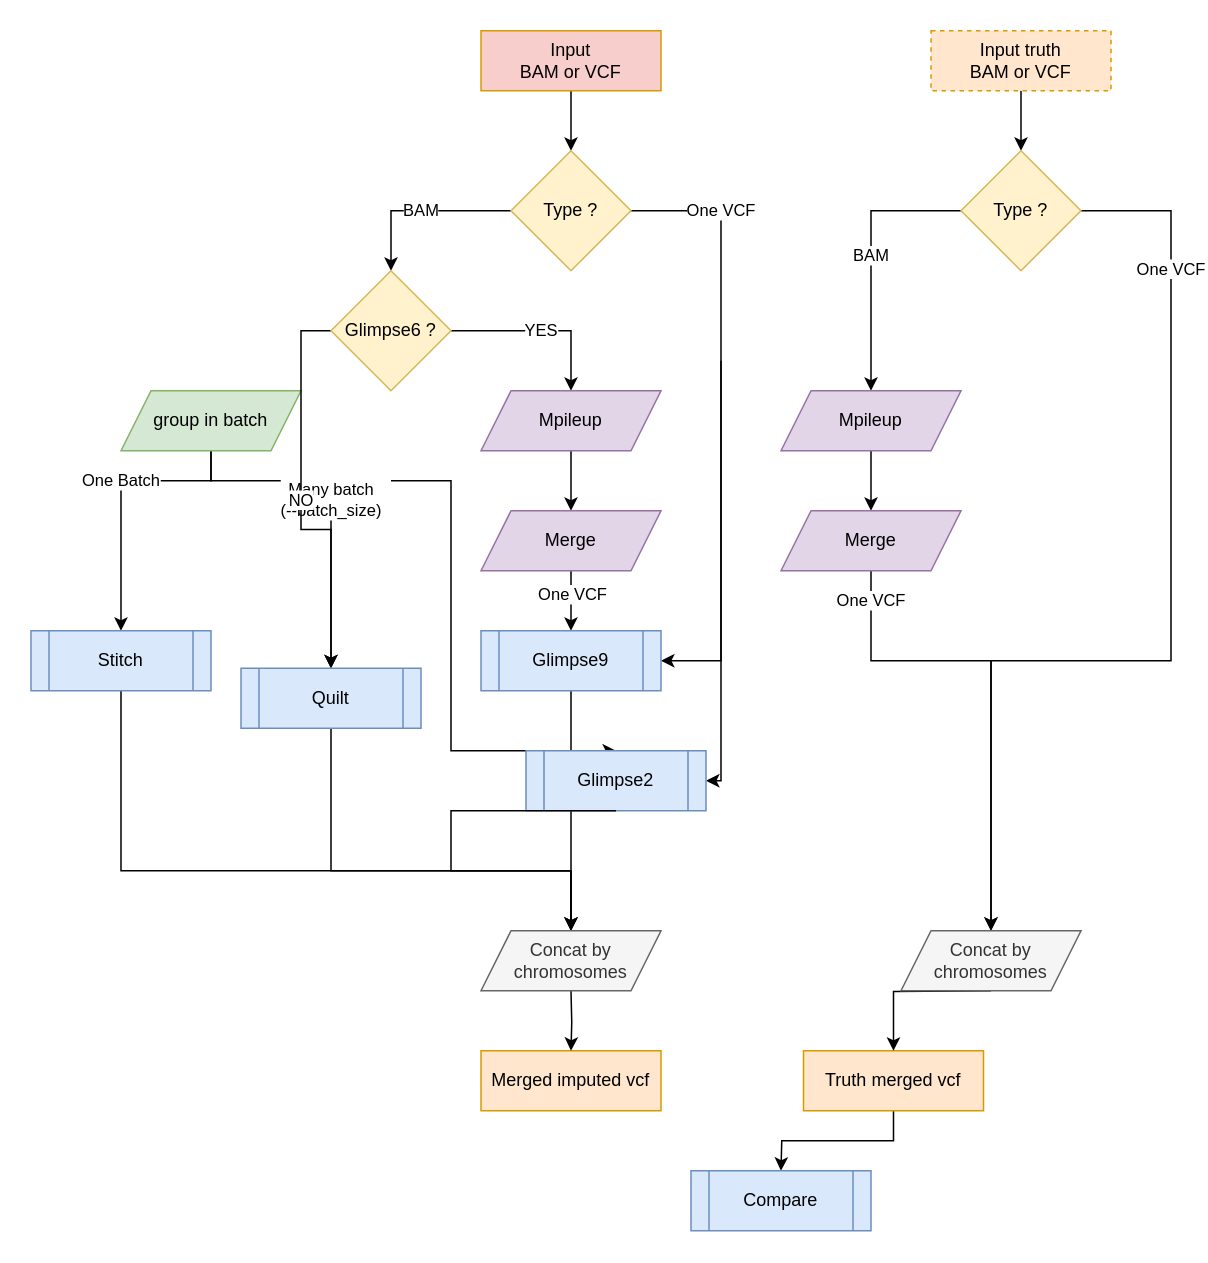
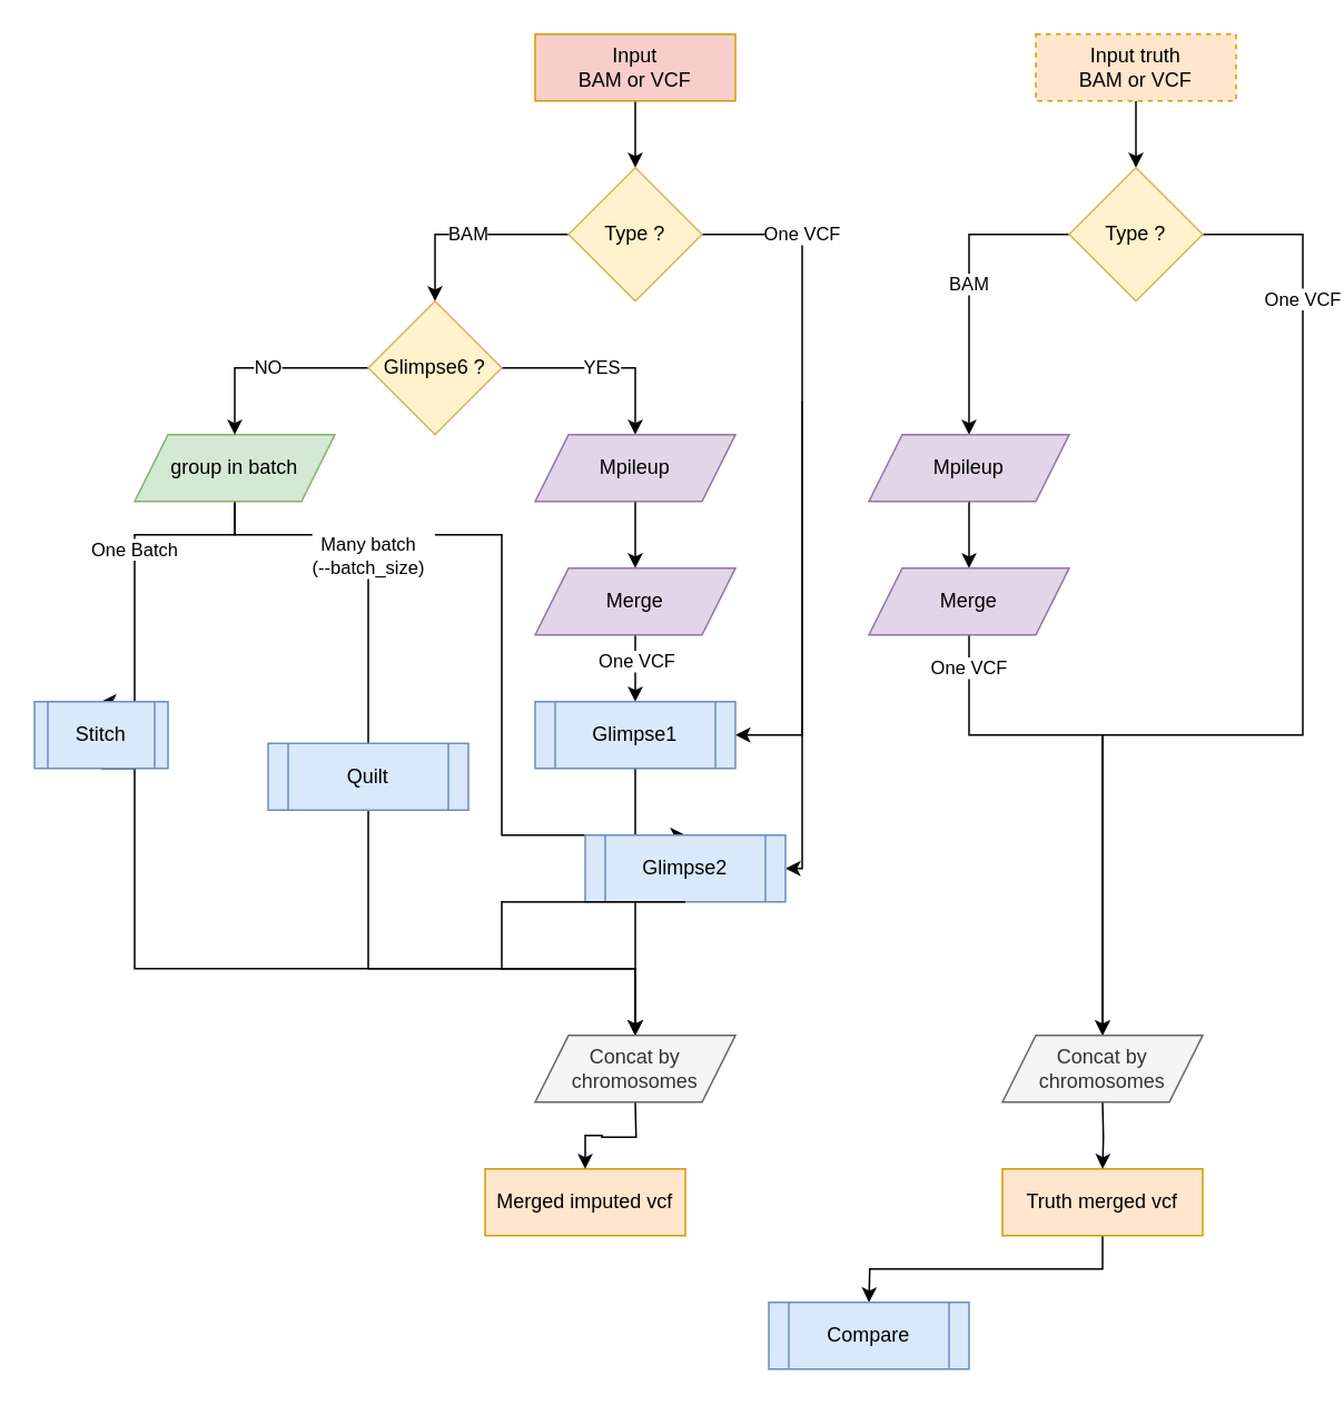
  <mxCell id="0" />
  <mxCell id="1" parent="0" />
  <mxCell id="2" value="" style="edgeStyle=orthogonalEdgeStyle;rounded=0;orthogonalLoop=1;jettySize=auto;html=1;" parent="1" source="3" target="7" edge="1"><mxGeometry relative="1" as="geometry" /></mxCell>
  <mxCell id="3" value="Input&lt;br&gt;BAM or VCF" style="rounded=0;whiteSpace=wrap;html=1;fillColor=#f8cecc;strokeColor=#d79b00;" parent="1" vertex="1"><mxGeometry x="320" y="20" width="120" height="40" as="geometry" /></mxCell>
  <mxCell id="4" value="BAM" style="edgeStyle=orthogonalEdgeStyle;rounded=0;orthogonalLoop=1;jettySize=auto;html=1;exitX=0;exitY=0.5;exitDx=0;exitDy=0;entryX=0.5;entryY=0;entryDx=0;entryDy=0;" parent="1" source="7" target="14" edge="1"><mxGeometry relative="1" as="geometry" /></mxCell>
  <mxCell id="5" value="One VCF" style="edgeStyle=orthogonalEdgeStyle;rounded=0;orthogonalLoop=1;jettySize=auto;html=1;exitX=1;exitY=0.5;exitDx=0;exitDy=0;entryX=1;entryY=0.5;entryDx=0;entryDy=0;" parent="1" source="7" target="21" edge="1"><mxGeometry x="-0.7" relative="1" as="geometry"><Array as="points"><mxPoint x="480" y="140" /><mxPoint x="480" y="440" /></Array><mxPoint as="offset" /></mxGeometry></mxCell>
  <mxCell id="6" style="edgeStyle=orthogonalEdgeStyle;rounded=0;orthogonalLoop=1;jettySize=auto;html=1;entryX=1;entryY=0.5;entryDx=0;entryDy=0;" parent="1" target="26" edge="1"><mxGeometry y="40" relative="1" as="geometry"><mxPoint x="480" y="240" as="sourcePoint" /><Array as="points"><mxPoint x="480" y="520" /></Array><mxPoint as="offset" /></mxGeometry></mxCell>
  <mxCell id="7" value="Type ?" style="rhombus;whiteSpace=wrap;html=1;fillColor=#fff2cc;strokeColor=#d6b656;" parent="1" vertex="1"><mxGeometry x="340" y="100" width="80" height="80" as="geometry" /></mxCell>
  <mxCell id="8" value="One Batch" style="edgeStyle=orthogonalEdgeStyle;rounded=0;orthogonalLoop=1;jettySize=auto;html=1;exitX=0.5;exitY=1;exitDx=0;exitDy=0;entryX=0.5;entryY=0;entryDx=0;entryDy=0;" parent="1" source="11" target="25" edge="1"><mxGeometry x="-0.111" relative="1" as="geometry"><mxPoint x="80" y="340" as="targetPoint" /><Array as="points"><mxPoint x="140" y="320" /><mxPoint x="80" y="320" /></Array><mxPoint as="offset" /></mxGeometry></mxCell>
- <mxCell id="9" value="Many batch&lt;br&gt;(--batch_size)" style="edgeStyle=orthogonalEdgeStyle;rounded=0;orthogonalLoop=1;jettySize=auto;html=1;exitX=0.5;exitY=1;exitDx=0;exitDy=0;entryX=0.5;entryY=0;entryDx=0;entryDy=0;" parent="1" source="11" target="23" edge="1"><mxGeometry relative="1" as="geometry"><mxPoint x="200" y="340" as="targetPoint" /><Array as="points"><mxPoint x="140" y="320" /><mxPoint x="220" y="320" /></Array><mxPoint as="offset" /></mxGeometry></mxCell>
+ <mxCell id="9" value="Many batch&lt;br&gt;(--batch_size)" style="edgeStyle=orthogonalEdgeStyle;rounded=0;orthogonalLoop=1;jettySize=auto;html=1;exitX=0.5;exitY=1;exitDx=0;exitDy=0;entryX=0.5;entryY=0;entryDx=0;entryDy=0;endArrow=none;" parent="1" source="11" target="23" edge="1"><mxGeometry relative="1" as="geometry"><mxPoint x="200" y="340" as="targetPoint" /><Array as="points"><mxPoint x="140" y="320" /><mxPoint x="220" y="320" /></Array><mxPoint as="offset" /></mxGeometry></mxCell>
  <mxCell id="10" style="edgeStyle=orthogonalEdgeStyle;rounded=0;orthogonalLoop=1;jettySize=auto;html=1;entryX=0.5;entryY=0;entryDx=0;entryDy=0;" edge="1" parent="1" target="26"><mxGeometry relative="1" as="geometry"><mxPoint x="260" y="320" as="sourcePoint" /><Array as="points"><mxPoint x="300" y="320" /></Array></mxGeometry></mxCell>
  <mxCell id="11" value="group in batch" style="shape=parallelogram;perimeter=parallelogramPerimeter;whiteSpace=wrap;html=1;fixedSize=1;fillColor=#d5e8d4;strokeColor=#82b366;" parent="1" vertex="1"><mxGeometry x="80" y="260" width="120" height="40" as="geometry" /></mxCell>
- <mxCell id="12" value="NO" style="edgeStyle=orthogonalEdgeStyle;rounded=0;orthogonalLoop=1;jettySize=auto;html=1;exitX=0;exitY=0.5;exitDx=0;exitDy=0;" parent="1" source="14" target="23" edge="1"><mxGeometry relative="1" as="geometry" /></mxCell>
+ <mxCell id="12" value="NO" style="edgeStyle=orthogonalEdgeStyle;rounded=0;orthogonalLoop=1;jettySize=auto;html=1;exitX=0;exitY=0.5;exitDx=0;exitDy=0;entryX=0.5;entryY=0;entryDx=0;entryDy=0;" parent="1" source="14" target="11" edge="1"><mxGeometry relative="1" as="geometry" /></mxCell>
  <mxCell id="13" value="YES" style="edgeStyle=orthogonalEdgeStyle;rounded=0;orthogonalLoop=1;jettySize=auto;html=1;exitX=1;exitY=0.5;exitDx=0;exitDy=0;entryX=0.5;entryY=0;entryDx=0;entryDy=0;" parent="1" source="14" target="16" edge="1"><mxGeometry relative="1" as="geometry" /></mxCell>
  <mxCell id="14" value="Glimpse6 ?" style="rhombus;whiteSpace=wrap;html=1;fillColor=#fff2cc;strokeColor=#d6b656;" parent="1" vertex="1"><mxGeometry x="220" y="180" width="80" height="80" as="geometry" /></mxCell>
  <mxCell id="15" style="edgeStyle=orthogonalEdgeStyle;rounded=0;orthogonalLoop=1;jettySize=auto;html=1;exitX=0.5;exitY=1;exitDx=0;exitDy=0;entryX=0.5;entryY=0;entryDx=0;entryDy=0;" parent="1" source="16" target="19" edge="1"><mxGeometry relative="1" as="geometry" /></mxCell>
  <mxCell id="16" value="Mpileup" style="shape=parallelogram;perimeter=parallelogramPerimeter;whiteSpace=wrap;html=1;fixedSize=1;fillColor=#e1d5e7;strokeColor=#9673a6;" parent="1" vertex="1"><mxGeometry x="320" y="260" width="120" height="40" as="geometry" /></mxCell>
  <mxCell id="17" style="edgeStyle=orthogonalEdgeStyle;rounded=0;orthogonalLoop=1;jettySize=auto;html=1;exitX=0.5;exitY=1;exitDx=0;exitDy=0;entryX=0.5;entryY=0;entryDx=0;entryDy=0;" parent="1" source="19" target="21" edge="1"><mxGeometry relative="1" as="geometry" /></mxCell>
  <mxCell id="18" value="One VCF" style="edgeLabel;html=1;align=center;verticalAlign=middle;resizable=0;points=[];" vertex="1" connectable="0" parent="17"><mxGeometry x="-0.26" y="1" relative="1" as="geometry"><mxPoint x="-1" as="offset" /></mxGeometry></mxCell>
  <mxCell id="19" value="Merge" style="shape=parallelogram;perimeter=parallelogramPerimeter;whiteSpace=wrap;html=1;fixedSize=1;fillColor=#e1d5e7;strokeColor=#9673a6;" parent="1" vertex="1"><mxGeometry x="320" y="340" width="120" height="40" as="geometry" /></mxCell>
  <mxCell id="20" style="edgeStyle=orthogonalEdgeStyle;rounded=0;orthogonalLoop=1;jettySize=auto;html=1;exitX=0.5;exitY=1;exitDx=0;exitDy=0;entryX=0.5;entryY=0;entryDx=0;entryDy=0;" parent="1" source="21" edge="1"><mxGeometry relative="1" as="geometry"><mxPoint x="380" y="620" as="targetPoint" /><Array as="points"><mxPoint x="380" y="520" /><mxPoint x="380" y="520" /></Array></mxGeometry></mxCell>
- <mxCell id="21" value="Glimpse9" style="shape=process;whiteSpace=wrap;html=1;backgroundOutline=1;fillColor=#dae8fc;strokeColor=#6c8ebf;" parent="1" vertex="1"><mxGeometry x="320" y="420" width="120" height="40" as="geometry" /></mxCell>
+ <mxCell id="21" value="Glimpse1" style="shape=process;whiteSpace=wrap;html=1;backgroundOutline=1;fillColor=#dae8fc;strokeColor=#6c8ebf;" parent="1" vertex="1"><mxGeometry x="320" y="420" width="120" height="40" as="geometry" /></mxCell>
  <mxCell id="22" style="edgeStyle=orthogonalEdgeStyle;rounded=0;orthogonalLoop=1;jettySize=auto;html=1;exitX=0.5;exitY=1;exitDx=0;exitDy=0;entryX=0.5;entryY=0;entryDx=0;entryDy=0;" parent="1" source="23" edge="1"><mxGeometry relative="1" as="geometry"><mxPoint x="380" y="620" as="targetPoint" /><Array as="points"><mxPoint x="220" y="580" /><mxPoint x="380" y="580" /></Array></mxGeometry></mxCell>
  <mxCell id="23" value="Quilt" style="shape=process;whiteSpace=wrap;html=1;backgroundOutline=1;fillColor=#dae8fc;strokeColor=#6c8ebf;" parent="1" vertex="1"><mxGeometry x="160" y="445" width="120" height="40" as="geometry" /></mxCell>
  <mxCell id="24" style="edgeStyle=orthogonalEdgeStyle;rounded=0;orthogonalLoop=1;jettySize=auto;html=1;exitX=0.5;exitY=1;exitDx=0;exitDy=0;entryX=0.5;entryY=0;entryDx=0;entryDy=0;" parent="1" source="25" edge="1"><mxGeometry relative="1" as="geometry"><mxPoint x="380" y="620" as="targetPoint" /><Array as="points"><mxPoint x="80" y="580" /><mxPoint x="380" y="580" /></Array></mxGeometry></mxCell>
- <mxCell id="25" value="Stitch" style="shape=process;whiteSpace=wrap;html=1;backgroundOutline=1;fillColor=#dae8fc;strokeColor=#6c8ebf;" parent="1" vertex="1"><mxGeometry x="20" y="420" width="120" height="40" as="geometry" /></mxCell>
+ <mxCell id="25" value="Stitch" style="shape=process;whiteSpace=wrap;html=1;backgroundOutline=1;fillColor=#dae8fc;strokeColor=#6c8ebf;" parent="1" vertex="1"><mxGeometry x="20" y="420" width="80" height="40" as="geometry" /></mxCell>
  <mxCell id="26" value="Glimpse2" style="shape=process;whiteSpace=wrap;html=1;backgroundOutline=1;fillColor=#dae8fc;strokeColor=#6c8ebf;" parent="1" vertex="1"><mxGeometry x="350" y="500" width="120" height="40" as="geometry" /></mxCell>
  <mxCell id="27" style="edgeStyle=orthogonalEdgeStyle;rounded=0;orthogonalLoop=1;jettySize=auto;html=1;exitX=0.5;exitY=1;exitDx=0;exitDy=0;entryX=0.5;entryY=0;entryDx=0;entryDy=0;" parent="1" source="28" target="31" edge="1"><mxGeometry relative="1" as="geometry" /></mxCell>
  <mxCell id="28" value="Input truth&lt;br&gt;BAM or VCF" style="rounded=0;whiteSpace=wrap;html=1;fillColor=#ffe6cc;strokeColor=#d79b00;dashed=1;" parent="1" vertex="1"><mxGeometry x="620" y="20" width="120" height="40" as="geometry" /></mxCell>
  <mxCell id="29" value="BAM" style="edgeStyle=orthogonalEdgeStyle;rounded=0;orthogonalLoop=1;jettySize=auto;html=1;exitX=0;exitY=0.5;exitDx=0;exitDy=0;entryX=0.5;entryY=0;entryDx=0;entryDy=0;" parent="1" source="31" target="33" edge="1"><mxGeometry relative="1" as="geometry"><mxPoint x="540" y="180" as="targetPoint" /></mxGeometry></mxCell>
  <mxCell id="30" value="One VCF" style="edgeStyle=orthogonalEdgeStyle;rounded=0;orthogonalLoop=1;jettySize=auto;html=1;exitX=1;exitY=0.5;exitDx=0;exitDy=0;entryX=0.5;entryY=0;entryDx=0;entryDy=0;" parent="1" source="31" edge="1"><mxGeometry x="-0.7" relative="1" as="geometry"><Array as="points"><mxPoint x="780" y="140" /><mxPoint x="780" y="440" /><mxPoint x="660" y="440" /></Array><mxPoint as="offset" /><mxPoint x="660" y="620" as="targetPoint" /></mxGeometry></mxCell>
  <mxCell id="31" value="Type ?" style="rhombus;whiteSpace=wrap;html=1;fillColor=#fff2cc;strokeColor=#d6b656;" parent="1" vertex="1"><mxGeometry x="640" y="100" width="80" height="80" as="geometry" /></mxCell>
  <mxCell id="32" style="edgeStyle=orthogonalEdgeStyle;rounded=0;orthogonalLoop=1;jettySize=auto;html=1;exitX=0.5;exitY=1;exitDx=0;exitDy=0;entryX=0.5;entryY=0;entryDx=0;entryDy=0;" parent="1" source="33" target="35" edge="1"><mxGeometry relative="1" as="geometry" /></mxCell>
  <mxCell id="33" value="Mpileup" style="shape=parallelogram;perimeter=parallelogramPerimeter;whiteSpace=wrap;html=1;fixedSize=1;fillColor=#e1d5e7;strokeColor=#9673a6;" parent="1" vertex="1"><mxGeometry x="520" y="260" width="120" height="40" as="geometry" /></mxCell>
  <mxCell id="34" value="One VCF" style="edgeStyle=orthogonalEdgeStyle;rounded=0;orthogonalLoop=1;jettySize=auto;html=1;exitX=0.5;exitY=1;exitDx=0;exitDy=0;entryX=0.5;entryY=0;entryDx=0;entryDy=0;" parent="1" source="35" edge="1"><mxGeometry x="-0.875" relative="1" as="geometry"><mxPoint x="660" y="620" as="targetPoint" /><Array as="points"><mxPoint x="580" y="440" /><mxPoint x="660" y="440" /></Array><mxPoint as="offset" /></mxGeometry></mxCell>
  <mxCell id="35" value="Merge" style="shape=parallelogram;perimeter=parallelogramPerimeter;whiteSpace=wrap;html=1;fixedSize=1;fillColor=#e1d5e7;strokeColor=#9673a6;" parent="1" vertex="1"><mxGeometry x="520" y="340" width="120" height="40" as="geometry" /></mxCell>
- <mxCell id="36" value="Merged imputed vcf" style="rounded=0;whiteSpace=wrap;html=1;fillColor=#ffe6cc;strokeColor=#d79b00;" parent="1" vertex="1"><mxGeometry x="320" y="700" width="120" height="40" as="geometry" /></mxCell>
+ <mxCell id="36" value="Merged imputed vcf" style="rounded=0;whiteSpace=wrap;html=1;fillColor=#ffe6cc;strokeColor=#d79b00;" parent="1" vertex="1"><mxGeometry x="290" y="700" width="120" height="40" as="geometry" /></mxCell>
  <mxCell id="37" style="edgeStyle=orthogonalEdgeStyle;rounded=0;orthogonalLoop=1;jettySize=auto;html=1;exitX=0.5;exitY=1;exitDx=0;exitDy=0;" parent="1" source="38" edge="1"><mxGeometry relative="1" as="geometry"><mxPoint x="520" y="780" as="targetPoint" /></mxGeometry></mxCell>
- <mxCell id="38" value="Truth merged vcf" style="rounded=0;whiteSpace=wrap;html=1;fillColor=#ffe6cc;strokeColor=#d79b00;" parent="1" vertex="1"><mxGeometry x="535" y="700" width="120" height="40" as="geometry" /></mxCell>
+ <mxCell id="38" value="Truth merged vcf" style="rounded=0;whiteSpace=wrap;html=1;fillColor=#ffe6cc;strokeColor=#d79b00;" parent="1" vertex="1"><mxGeometry x="600" y="700" width="120" height="40" as="geometry" /></mxCell>
  <mxCell id="39" value="Compare" style="shape=process;whiteSpace=wrap;html=1;backgroundOutline=1;fillColor=#dae8fc;strokeColor=#6c8ebf;" parent="1" vertex="1"><mxGeometry x="460" y="780" width="120" height="40" as="geometry" /></mxCell>
  <mxCell id="40" style="edgeStyle=orthogonalEdgeStyle;rounded=0;orthogonalLoop=1;jettySize=auto;html=1;exitX=0.5;exitY=1;exitDx=0;exitDy=0;entryX=0.5;entryY=0;entryDx=0;entryDy=0;" parent="1" target="36" edge="1"><mxGeometry relative="1" as="geometry"><mxPoint x="380" y="660" as="sourcePoint" /></mxGeometry></mxCell>
  <mxCell id="41" value="" style="edgeStyle=orthogonalEdgeStyle;rounded=0;orthogonalLoop=1;jettySize=auto;html=1;exitX=0.5;exitY=1;exitDx=0;exitDy=0;entryX=0.5;entryY=0;entryDx=0;entryDy=0;endArrow=none;" parent="1" source="26" edge="1"><mxGeometry relative="1" as="geometry"><mxPoint x="520" y="540" as="sourcePoint" /><mxPoint x="380" y="620" as="targetPoint" /><Array as="points"><mxPoint x="300" y="580" /><mxPoint x="380" y="580" /></Array></mxGeometry></mxCell>
  <mxCell id="42" style="edgeStyle=orthogonalEdgeStyle;rounded=0;orthogonalLoop=1;jettySize=auto;html=1;exitX=0.5;exitY=1;exitDx=0;exitDy=0;entryX=0.5;entryY=0;entryDx=0;entryDy=0;" parent="1" target="38" edge="1"><mxGeometry relative="1" as="geometry"><mxPoint x="660" y="660" as="sourcePoint" /></mxGeometry></mxCell>
  <mxCell id="43" value="Concat by chromosomes" style="shape=parallelogram;perimeter=parallelogramPerimeter;whiteSpace=wrap;html=1;fixedSize=1;fillColor=#f5f5f5;fontColor=#333333;strokeColor=#666666;" parent="1" vertex="1"><mxGeometry x="320" y="620" width="120" height="40" as="geometry" /></mxCell>
  <mxCell id="44" value="Concat by chromosomes" style="shape=parallelogram;perimeter=parallelogramPerimeter;whiteSpace=wrap;html=1;fixedSize=1;fillColor=#f5f5f5;fontColor=#333333;strokeColor=#666666;" parent="1" vertex="1"><mxGeometry x="600" y="620" width="120" height="40" as="geometry" /></mxCell>
